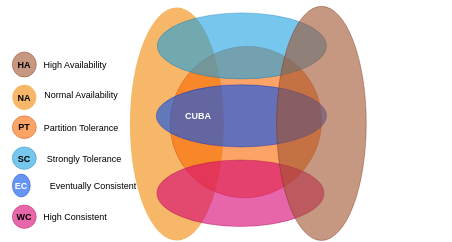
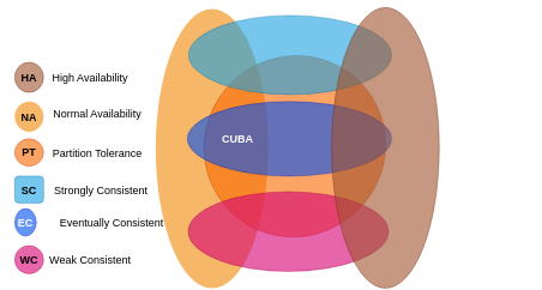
  <mxCell id="0" />
  <mxCell id="1" parent="0" />
  <mxCell id="2" value="" style="ellipse;whiteSpace=wrap;rotation=-90;fillColor=#F08705;opacity=60;strokeColor=none;html=1;" parent="1" vertex="1"><mxGeometry x="100.001" y="127.873" width="388.081" height="156.376" as="geometry" /></mxCell>
  <mxCell id="3" value="" style="ellipse;whiteSpace=wrap;rotation=135;fillColor=#fa6800;opacity=60;strokeColor=#C73500;html=1;fontColor=#000000;" parent="1" vertex="1"><mxGeometry x="281.86" y="78.12" width="254.52" height="249.44" as="geometry" /></mxCell>
  <mxCell id="4" value="" style="ellipse;whiteSpace=wrap;fillColor=#1ba1e2;opacity=60;strokeColor=#006EAF;html=1;fontColor=#ffffff;" parent="1" vertex="1"><mxGeometry x="261.63" y="20.9" width="281.73" height="110" as="geometry" /></mxCell>
  <mxCell id="5" value="" style="ellipse;whiteSpace=wrap;fillColor=#0050ef;opacity=60;strokeColor=#001DBC;rotation=0;html=1;fontColor=#ffffff;" parent="1" vertex="1"><mxGeometry x="260" y="140.61" width="283.36" height="103.59" as="geometry" /></mxCell>
  <mxCell id="6" value="" style="ellipse;whiteSpace=wrap;rotation=-180;fillColor=#d80073;opacity=60;strokeColor=#A50040;html=1;fontColor=#ffffff;" parent="1" vertex="1"><mxGeometry x="261" y="266" width="278.24" height="110.67" as="geometry" /></mxCell>
  <mxCell id="7" value="B" style="text;spacingTop=-5;fontStyle=0;fontSize=14;html=1;fontColor=#FFFFFF;" parent="1" vertex="1"><mxGeometry x="600.5" y="287.56" width="30" height="20" as="geometry" /></mxCell>
  <mxCell id="8" value="C" style="text;spacingTop=-5;fontStyle=0;fontSize=14;html=1;fontColor=#FFFFFF;" parent="1" vertex="1"><mxGeometry x="658.265" y="172.408" width="30" height="20" as="geometry" /></mxCell>
  <mxCell id="9" value="D" style="text;spacingTop=-5;fontStyle=0;fontSize=14;html=1;fontColor=#FFFFFF;" parent="1" vertex="1"><mxGeometry x="524.38" y="356.667" width="30" height="20" as="geometry" /></mxCell>
  <mxCell id="10" value="BC" style="text;spacingTop=-5;fontStyle=0;fontSize=14;html=1;fontColor=#FFFFFF;" parent="1" vertex="1"><mxGeometry x="615.5" y="202.408" width="30" height="20" as="geometry" /></mxCell>
  <mxCell id="11" value="BCE" style="text;spacingTop=-5;fontStyle=0;fontSize=14;html=1;fontColor=#FFFFFF;" parent="1" vertex="1"><mxGeometry x="536.38" y="224.702" width="30" height="20" as="geometry" /></mxCell>
  <mxCell id="12" value="BE" style="text;spacingTop=-5;fontStyle=0;fontSize=14;html=1;fontColor=#FFFFFF;" parent="1" vertex="1"><mxGeometry x="536.38" y="267.56" width="30" height="20" as="geometry" /></mxCell>
  <mxCell id="13" value="BD" style="text;spacingTop=-5;fontStyle=0;fontSize=14;html=1;fontColor=#FFFFFF;" parent="1" vertex="1"><mxGeometry x="543.364" y="320.842" width="30" height="20" as="geometry" /></mxCell>
  <mxCell id="14" value="NA" style="ellipse;whiteSpace=wrap;rotation=0;fillColor=#f08705;opacity=60;strokeColor=none;html=1;gradientColor=none;fontSize=15;fontColor=#000000;fontStyle=1" parent="1" vertex="1"><mxGeometry x="20" y="140.615" width="40.0" height="41.869" as="geometry" /></mxCell>
  <mxCell id="15" value="PT" style="ellipse;whiteSpace=wrap;rotation=0;fillColor=#fa6800;opacity=60;strokeColor=#C73500;html=1;fontSize=15;fontColor=#000000;fontStyle=1" parent="1" vertex="1"><mxGeometry x="20" y="192.405" width="40" height="38.092" as="geometry" /></mxCell>
- <mxCell id="16" value="SC" style="ellipse;whiteSpace=wrap;fillColor=#1ba1e2;opacity=60;strokeColor=#006EAF;html=1;fontSize=15;fontColor=#000000;fontStyle=1" parent="1" vertex="1"><mxGeometry x="20" y="244.201" width="40" height="37.423" as="geometry" /></mxCell>
+ <mxCell id="16" value="SC" style="whiteSpace=wrap;fillColor=#1ba1e2;opacity=60;strokeColor=#006EAF;html=1;fontSize=15;fontColor=#000000;fontStyle=1;rounded=1;" parent="1" vertex="1"><mxGeometry x="20" y="244.201" width="40" height="37.423" as="geometry" /></mxCell>
  <mxCell id="17" value="EC" style="ellipse;whiteSpace=wrap;fillColor=#0050ef;opacity=60;strokeColor=#001DBC;html=1;fontSize=15;fontColor=#ffffff;fontStyle=1" parent="1" vertex="1"><mxGeometry x="20" y="289.472" width="30" height="38.092" as="geometry" /></mxCell>
  <mxCell id="18" value="WC" style="ellipse;whiteSpace=wrap;rotation=0;fillColor=#d80073;opacity=60;strokeColor=#A50040;html=1;fontSize=15;fontColor=#000000;fontStyle=1" parent="1" vertex="1"><mxGeometry x="20" y="340.843" width="40.0" height="39.202" as="geometry" /></mxCell>
  <mxCell id="19" value="HA" style="ellipse;whiteSpace=wrap;rotation=0;fillColor=#a0522d;opacity=60;strokeColor=#6D1F00;html=1;fontSize=15;fontColor=#000000;fontStyle=1" parent="1" vertex="1"><mxGeometry x="20" y="86.005" width="40.0" height="41.869" as="geometry" /></mxCell>
  <mxCell id="20" value="" style="ellipse;whiteSpace=wrap;fillColor=#a0522d;opacity=60;strokeColor=#6D1F00;html=1;fontColor=#ffffff;rotation=90;" parent="1" vertex="1"><mxGeometry x="340.01" y="130.39" width="390" height="149.29" as="geometry" /></mxCell>
  <mxCell id="21" value="&lt;b&gt;&lt;font style=&quot;font-size: 15px;&quot;&gt;CUBA&lt;/font&gt;&lt;/b&gt;" style="text;html=1;strokeColor=none;fillColor=none;align=center;verticalAlign=middle;whiteSpace=wrap;rounded=0;fontColor=#FFFFFF;" parent="1" vertex="1"><mxGeometry x="300" y="177.41" width="60" height="30" as="geometry" /></mxCell>
  <mxCell id="22" value="High Availability" style="text;html=1;strokeColor=none;fillColor=none;align=center;verticalAlign=middle;whiteSpace=wrap;rounded=0;fontSize=15;fontColor=#000000;" parent="1" vertex="1"><mxGeometry x="60" y="91.94" width="130" height="30" as="geometry" /></mxCell>
  <mxCell id="23" value="Normal Availability" style="text;html=1;strokeColor=none;fillColor=none;align=center;verticalAlign=middle;whiteSpace=wrap;rounded=0;fontSize=15;fontColor=#000000;" parent="1" vertex="1"><mxGeometry x="70" y="142.41" width="130" height="30" as="geometry" /></mxCell>
  <mxCell id="24" value="Partition Tolerance" style="text;html=1;strokeColor=none;fillColor=none;align=center;verticalAlign=middle;whiteSpace=wrap;rounded=0;fontSize=15;fontColor=#000000;" parent="1" vertex="1"><mxGeometry x="70" y="197.41" width="130" height="30" as="geometry" /></mxCell>
- <mxCell id="25" value="Strongly Tolerance" style="text;html=1;strokeColor=none;fillColor=none;align=center;verticalAlign=middle;whiteSpace=wrap;rounded=0;fontSize=15;fontColor=#000000;" parent="1" vertex="1"><mxGeometry x="70" y="247.91" width="140" height="30" as="geometry" /></mxCell>
+ <mxCell id="25" value="Strongly Consistent" style="text;html=1;strokeColor=none;fillColor=none;align=center;verticalAlign=middle;whiteSpace=wrap;rounded=0;fontSize=15;fontColor=#000000;" parent="1" vertex="1"><mxGeometry x="70" y="247.91" width="140" height="30" as="geometry" /></mxCell>
  <mxCell id="26" value="Eventually Consistent" style="text;html=1;strokeColor=none;fillColor=none;align=center;verticalAlign=middle;whiteSpace=wrap;rounded=0;fontSize=15;fontColor=#000000;" parent="1" vertex="1"><mxGeometry x="80" y="293.52" width="150" height="30" as="geometry" /></mxCell>
- <mxCell id="27" value="High Consistent" style="text;html=1;strokeColor=none;fillColor=none;align=center;verticalAlign=middle;whiteSpace=wrap;rounded=0;fontSize=15;fontColor=#000000;" parent="1" vertex="1"><mxGeometry x="50" y="345.44" width="150" height="30" as="geometry" /></mxCell>
+ <mxCell id="27" value="Weak Consistent" style="text;html=1;strokeColor=none;fillColor=none;align=center;verticalAlign=middle;whiteSpace=wrap;rounded=0;fontSize=15;fontColor=#000000;" parent="1" vertex="1"><mxGeometry x="50" y="345.44" width="150" height="30" as="geometry" /></mxCell>
